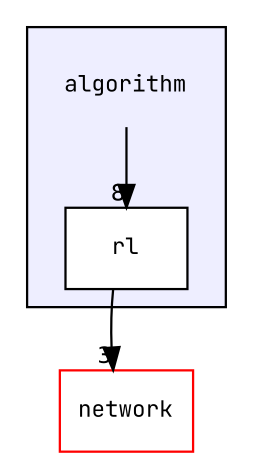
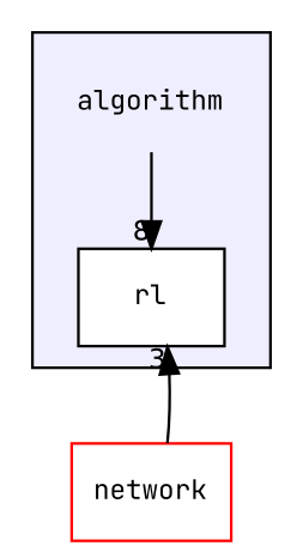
  digraph {
    compound=true
    fontname="JetBrains Mono"
    node [fontname="JetBrains Mono" fontsize=10 shape=box fillcolor=white style=filled]
    edge [fontname="JetBrains Mono" labeldistance=1.5 labelfontname=Helvetica labelfontsize=10]
    n1 [label=algorithm shape=plaintext fillcolor="" style=""]
    n2 [color=black label=rl]
    n3 [color=red label=network]
    subgraph cluster_1 {
      bgcolor="#eeeeff"
      pencolor=black
      n1
      n2
    }
    n1 -> n2 [headlabel=8]
-   n2 -> n3 [headlabel=3]
+   n3 -> n2 [headlabel=3]
  }
